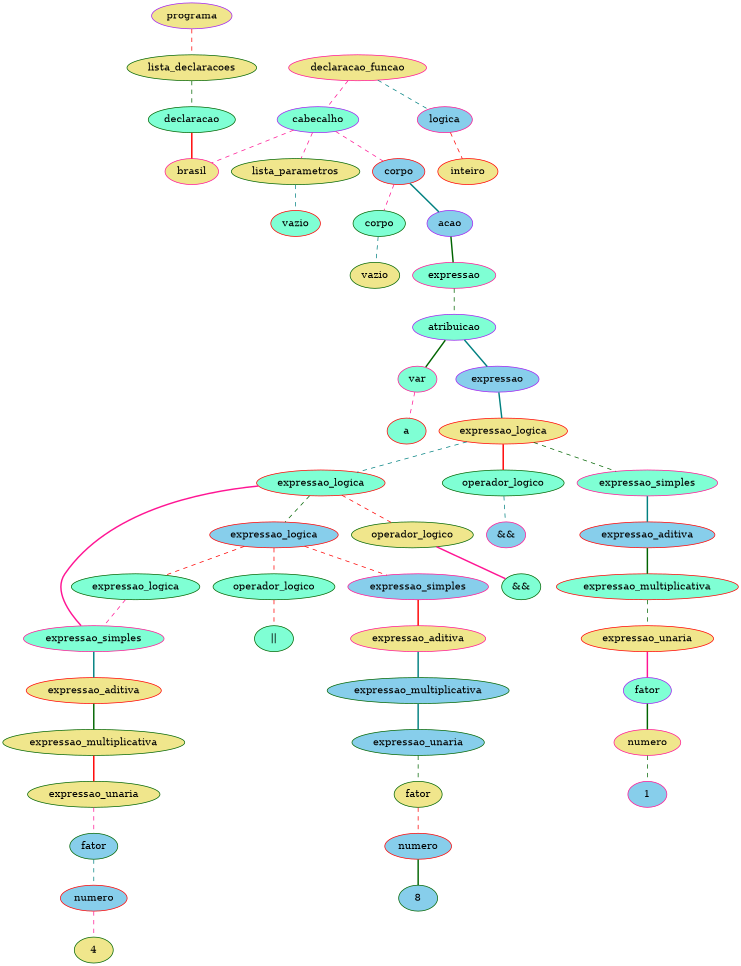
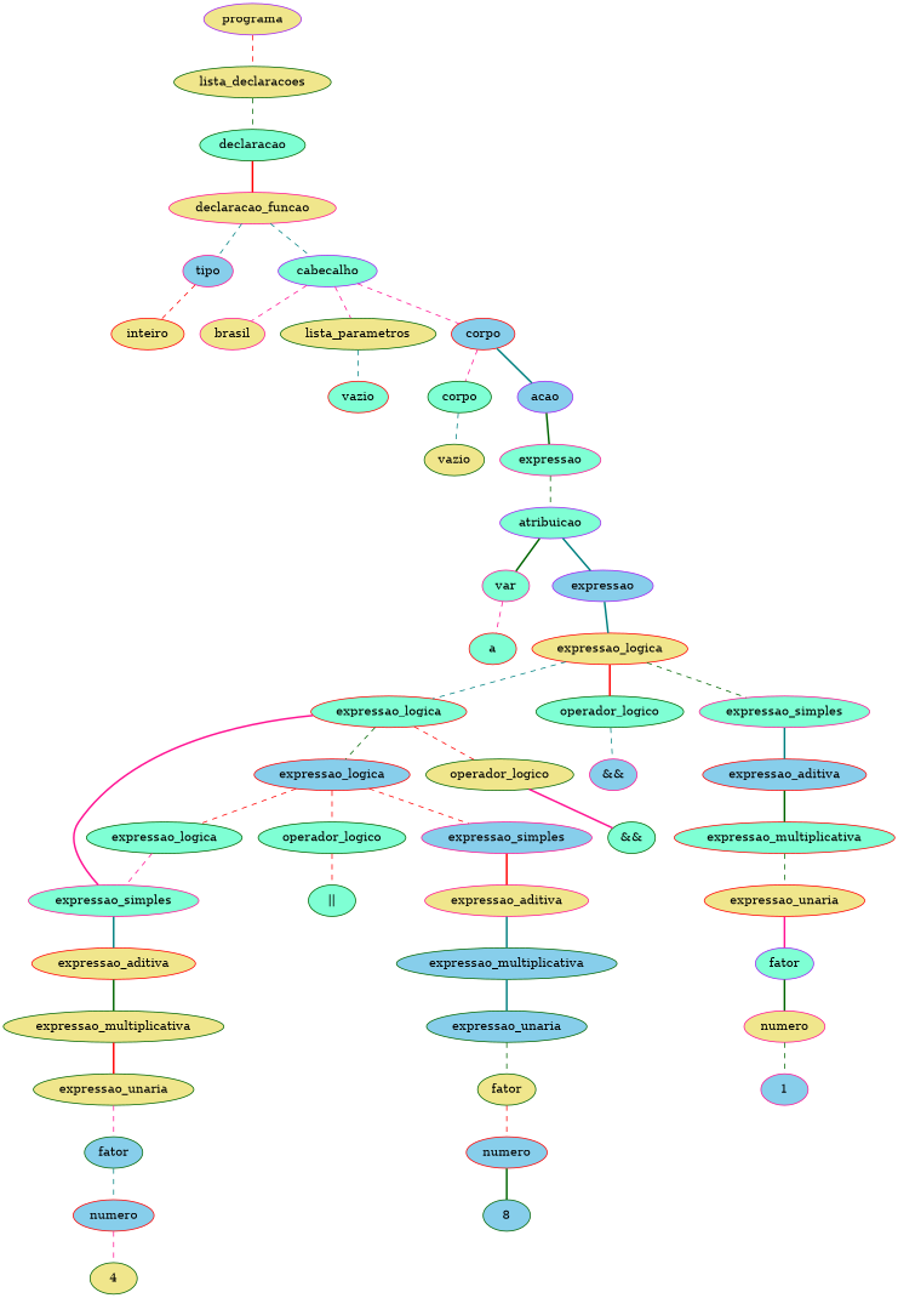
  strict graph {
    node [color=darkgreen fillcolor=aquamarine style=filled]
    edge [color=teal style=dashed]
    n1 [color=purple fillcolor=khaki label=programa]
    n2 [fillcolor=khaki label=lista_declaracoes]
    n3 [label=declaracao]
    n4 [color=deeppink fillcolor=khaki label=declaracao_funcao]
-   n5 [color=deeppink fillcolor=skyblue label=logica]
+   n5 [color=deeppink fillcolor=skyblue label=tipo]
    n6 [color=purple label=cabecalho]
    n7 [color=red fillcolor=khaki label=inteiro]
    n8 [color=deeppink fillcolor=khaki label=brasil]
    n9 [fillcolor=khaki label=lista_parametros]
    n10 [color=red fillcolor=skyblue label=corpo]
    n11 [color=red label=vazio]
    n12 [label=corpo]
    n13 [color=purple fillcolor=skyblue label=acao]
    n14 [fillcolor=khaki label=vazio]
    n15 [color=deeppink label=expressao]
    n16 [color=purple label=atribuicao]
    n17 [color=deeppink label=var]
    n18 [color=purple fillcolor=skyblue label=expressao]
    n19 [color=red label=a]
    n20 [color=red fillcolor=khaki label=expressao_logica]
    n21 [color=red label=expressao_logica]
    n22 [label=operador_logico]
    n23 [color=deeppink label=expressao_simples]
    n24 [color=red fillcolor=skyblue label=expressao_logica]
    n25 [color=deeppink label=expressao_simples]
    n26 [fillcolor=khaki label=operador_logico]
    n27 [color=deeppink fillcolor=skyblue label="&&"]
    n28 [color=red fillcolor=skyblue label=expressao_aditiva]
    n29 [label=expressao_logica]
    n30 [label=operador_logico]
    n31 [color=deeppink fillcolor=skyblue label=expressao_simples]
    n32 [color=red fillcolor=khaki label=expressao_aditiva]
    n33 [label="&&"]
    n34 [label="||"]
    n35 [color=deeppink fillcolor=khaki label=expressao_aditiva]
    n36 [fillcolor=khaki label=expressao_multiplicativa]
    n37 [fillcolor=khaki label=expressao_unaria]
    n38 [fillcolor=skyblue label=fator]
    n39 [color=red fillcolor=skyblue label=numero]
    n40 [fillcolor=khaki label=4]
    n41 [fillcolor=skyblue label=expressao_multiplicativa]
    n42 [fillcolor=skyblue label=expressao_unaria]
    n43 [fillcolor=khaki label=fator]
    n44 [color=red fillcolor=skyblue label=numero]
    n45 [fillcolor=skyblue label=8]
    n46 [color=red label=expressao_multiplicativa]
    n47 [color=red fillcolor=khaki label=expressao_unaria]
    n48 [color=purple label=fator]
    n49 [color=deeppink fillcolor=khaki label=numero]
    n50 [color=deeppink fillcolor=skyblue label=1]
    n1 -- n2 [color=red]
    n2 -- n3 [color=darkgreen]
-   n3 -- n8 [color=red style=bold]
+   n3 -- n4 [color=red style=bold]
    n4 -- n5
-   n4 -- n6 [color=deeppink]
+   n4 -- n6
    n5 -- n7 [color=red]
    n6 -- n8 [color=deeppink]
    n6 -- n9 [color=deeppink]
    n6 -- n10 [color=deeppink]
    n9 -- n11
    n10 -- n12 [color=deeppink]
    n10 -- n13 [style=bold]
    n12 -- n14
    n13 -- n15 [color=darkgreen style=bold]
    n15 -- n16 [color=darkgreen]
    n16 -- n17 [color=darkgreen style=bold]
    n16 -- n18 [style=bold]
    n17 -- n19 [color=deeppink]
    n18 -- n20 [style=bold]
    n20 -- n21
    n20 -- n22 [color=red style=bold]
    n20 -- n23 [color=darkgreen]
    n21 -- n24 [color=darkgreen]
    n21 -- n25 [color=deeppink style=bold]
    n21 -- n26 [color=red]
    n22 -- n27
    n23 -- n28 [style=bold]
    n24 -- n29 [color=red]
    n24 -- n30 [color=red]
    n24 -- n31 [color=red]
    n25 -- n32 [style=bold]
    n26 -- n33 [color=deeppink style=bold]
    n28 -- n46 [color=darkgreen style=bold]
    n29 -- n25 [color=deeppink]
    n30 -- n34 [color=red]
    n31 -- n35 [color=red style=bold]
    n32 -- n36 [color=darkgreen style=bold]
    n35 -- n41 [style=bold]
    n36 -- n37 [color=red style=bold]
    n37 -- n38 [color=deeppink]
    n38 -- n39
    n39 -- n40 [color=deeppink]
    n41 -- n42 [style=bold]
    n42 -- n43 [color=darkgreen]
    n43 -- n44 [color=red]
    n44 -- n45 [color=darkgreen style=bold]
    n46 -- n47 [color=darkgreen]
    n47 -- n48 [color=deeppink style=bold]
    n48 -- n49 [color=darkgreen style=bold]
    n49 -- n50 [color=darkgreen]
  }
